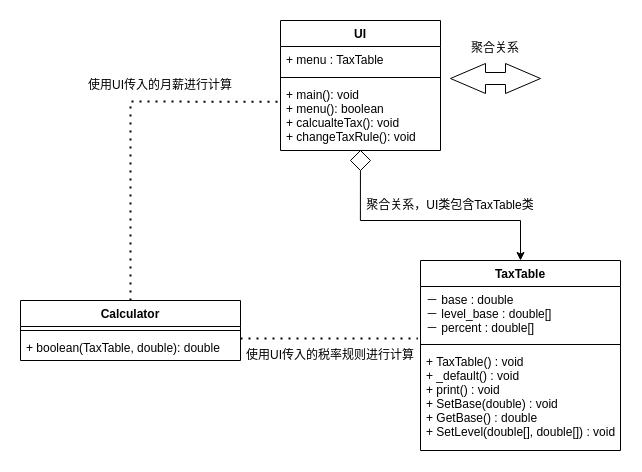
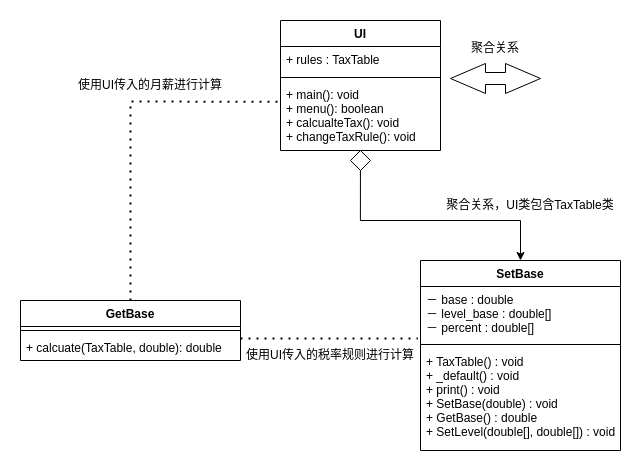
  <mxCell id="0" />
  <mxCell id="1" parent="0" />
- <mxCell id="2" value="Calculator" style="swimlane;fontStyle=1;align=center;verticalAlign=top;childLayout=stackLayout;horizontal=1;startSize=26;horizontalStack=0;resizeParent=1;resizeParentMax=0;resizeLast=0;collapsible=1;marginBottom=0;fillColor=none;" parent="1" vertex="1"><mxGeometry x="20" y="300" width="220" height="60" as="geometry" /></mxCell>
+ <mxCell id="2" value="GetBase" style="swimlane;fontStyle=1;align=center;verticalAlign=top;childLayout=stackLayout;horizontal=1;startSize=26;horizontalStack=0;resizeParent=1;resizeParentMax=0;resizeLast=0;collapsible=1;marginBottom=0;fillColor=none;" parent="1" vertex="1"><mxGeometry x="20" y="300" width="220" height="60" as="geometry" /></mxCell>
  <mxCell id="3" value="" style="line;strokeWidth=1;fillColor=none;align=left;verticalAlign=middle;spacingTop=-1;spacingLeft=3;spacingRight=3;rotatable=0;labelPosition=right;points=[];portConstraint=eastwest;" parent="2" vertex="1"><mxGeometry y="26" width="220" height="8" as="geometry" /></mxCell>
- <mxCell id="4" value="+ boolean(TaxTable, double): double" style="text;strokeColor=none;fillColor=none;align=left;verticalAlign=top;spacingLeft=4;spacingRight=4;overflow=hidden;rotatable=0;points=[[0,0.5],[1,0.5]];portConstraint=eastwest;" parent="2" vertex="1"><mxGeometry y="34" width="220" height="26" as="geometry" /></mxCell>
+ <mxCell id="4" value="+ calcuate(TaxTable, double): double" style="text;strokeColor=none;fillColor=none;align=left;verticalAlign=top;spacingLeft=4;spacingRight=4;overflow=hidden;rotatable=0;points=[[0,0.5],[1,0.5]];portConstraint=eastwest;" parent="2" vertex="1"><mxGeometry y="34" width="220" height="26" as="geometry" /></mxCell>
  <mxCell id="5" style="edgeStyle=orthogonalEdgeStyle;rounded=0;orthogonalLoop=1;jettySize=auto;html=1;entryX=0.5;entryY=0;entryDx=0;entryDy=0;exitX=0.497;exitY=0.995;exitDx=0;exitDy=0;exitPerimeter=0;startArrow=none;" parent="1" source="17" target="10" edge="1"><mxGeometry relative="1" as="geometry"><mxPoint x="360" y="190" as="sourcePoint" /><Array as="points"><mxPoint x="360" y="220" /><mxPoint x="520" y="220" /></Array></mxGeometry></mxCell>
  <mxCell id="6" value="UI" style="swimlane;fontStyle=1;align=center;verticalAlign=top;childLayout=stackLayout;horizontal=1;startSize=26;horizontalStack=0;resizeParent=1;resizeParentMax=0;resizeLast=0;collapsible=1;marginBottom=0;fillColor=none;" parent="1" vertex="1"><mxGeometry x="280" y="20" width="160" height="130" as="geometry"><mxRectangle x="320" y="160" width="40" height="26" as="alternateBounds" /></mxGeometry></mxCell>
- <mxCell id="7" value="+ menu : TaxTable" style="text;strokeColor=none;fillColor=none;align=left;verticalAlign=top;spacingLeft=4;spacingRight=4;overflow=hidden;rotatable=0;points=[[0,0.5],[1,0.5]];portConstraint=eastwest;" parent="6" vertex="1"><mxGeometry y="26" width="160" height="27" as="geometry" /></mxCell>
+ <mxCell id="7" value="+ rules : TaxTable" style="text;strokeColor=none;fillColor=none;align=left;verticalAlign=top;spacingLeft=4;spacingRight=4;overflow=hidden;rotatable=0;points=[[0,0.5],[1,0.5]];portConstraint=eastwest;" parent="6" vertex="1"><mxGeometry y="26" width="160" height="27" as="geometry" /></mxCell>
  <mxCell id="8" value="" style="line;strokeWidth=1;fillColor=none;align=left;verticalAlign=middle;spacingTop=-1;spacingLeft=3;spacingRight=3;rotatable=0;labelPosition=right;points=[];portConstraint=eastwest;" parent="6" vertex="1"><mxGeometry y="53" width="160" height="8" as="geometry" /></mxCell>
  <mxCell id="9" value="+ main(): void&#10;+ menu(): boolean&#10;+ calcualteTax(): void&#10;+ changeTaxRule(): void" style="text;strokeColor=none;fillColor=none;align=left;verticalAlign=top;spacingLeft=4;spacingRight=4;overflow=hidden;rotatable=0;points=[[0,0.5],[1,0.5]];portConstraint=eastwest;" parent="6" vertex="1"><mxGeometry y="61" width="160" height="69" as="geometry" /></mxCell>
- <mxCell id="10" value="TaxTable" style="swimlane;fontStyle=1;align=center;verticalAlign=top;childLayout=stackLayout;horizontal=1;startSize=26;horizontalStack=0;resizeParent=1;resizeParentMax=0;resizeLast=0;collapsible=1;marginBottom=0;fillColor=none;" parent="1" vertex="1"><mxGeometry x="420" y="260" width="200" height="190" as="geometry" /></mxCell>
+ <mxCell id="10" value="SetBase" style="swimlane;fontStyle=1;align=center;verticalAlign=top;childLayout=stackLayout;horizontal=1;startSize=26;horizontalStack=0;resizeParent=1;resizeParentMax=0;resizeLast=0;collapsible=1;marginBottom=0;fillColor=none;" parent="1" vertex="1"><mxGeometry x="420" y="260" width="200" height="190" as="geometry" /></mxCell>
  <mxCell id="11" value="－ base : double&#10;－ level_base : double[]&#10;－ percent : double[]" style="text;strokeColor=none;fillColor=none;align=left;verticalAlign=top;spacingLeft=4;spacingRight=4;overflow=hidden;rotatable=0;points=[[0,0.5],[1,0.5]];portConstraint=eastwest;" parent="10" vertex="1"><mxGeometry y="26" width="200" height="54" as="geometry" /></mxCell>
  <mxCell id="12" value="" style="line;strokeWidth=1;fillColor=none;align=left;verticalAlign=middle;spacingTop=-1;spacingLeft=3;spacingRight=3;rotatable=0;labelPosition=right;points=[];portConstraint=eastwest;" parent="10" vertex="1"><mxGeometry y="80" width="200" height="8" as="geometry" /></mxCell>
  <mxCell id="13" value="+ TaxTable() : void&#10;+ _default() : void&#10;+ print() : void&#10;+ SetBase(double) : void&#10;+ GetBase() : double&#10;+ SetLevel(double[], double[]) : void" style="text;strokeColor=none;fillColor=none;align=left;verticalAlign=top;spacingLeft=4;spacingRight=4;overflow=hidden;rotatable=0;points=[[0,0.5],[1,0.5]];portConstraint=eastwest;" parent="10" vertex="1"><mxGeometry y="88" width="200" height="102" as="geometry" /></mxCell>
  <mxCell id="14" value="" style="endArrow=none;dashed=1;html=1;dashPattern=1 3;strokeWidth=2;rounded=0;exitX=0.5;exitY=0;exitDx=0;exitDy=0;entryX=0.006;entryY=0.295;entryDx=0;entryDy=0;entryPerimeter=0;" parent="1" source="2" target="9" edge="1"><mxGeometry width="50" height="50" relative="1" as="geometry"><mxPoint x="300" y="210" as="sourcePoint" /><mxPoint x="350" y="160" as="targetPoint" /><Array as="points"><mxPoint x="130" y="101" /></Array></mxGeometry></mxCell>
  <mxCell id="15" value="" style="endArrow=none;dashed=1;html=1;dashPattern=1 3;strokeWidth=2;rounded=0;entryX=-0.013;entryY=0.961;entryDx=0;entryDy=0;entryPerimeter=0;" parent="1" target="11" edge="1"><mxGeometry width="50" height="50" relative="1" as="geometry"><mxPoint x="240" y="338" as="sourcePoint" /><mxPoint x="290" y="290" as="targetPoint" /></mxGeometry></mxCell>
  <mxCell id="16" value="" style="html=1;shadow=0;dashed=0;align=center;verticalAlign=middle;shape=mxgraph.arrows2.twoWayArrow;dy=0.6;dx=35;" vertex="1" parent="1"><mxGeometry x="450" y="63" width="90" height="30" as="geometry" /></mxCell>
  <mxCell id="17" value="" style="rhombus;whiteSpace=wrap;html=1;" vertex="1" parent="1"><mxGeometry x="350" y="150" width="20" height="20" as="geometry" /></mxCell>
  <mxCell id="18" value="" style="edgeStyle=orthogonalEdgeStyle;rounded=0;orthogonalLoop=1;jettySize=auto;html=1;entryX=0.5;entryY=0;entryDx=0;entryDy=0;exitX=0.497;exitY=0.995;exitDx=0;exitDy=0;exitPerimeter=0;endArrow=none;" edge="1" parent="1" source="9" target="17"><mxGeometry relative="1" as="geometry"><mxPoint x="359.52" y="149.655" as="sourcePoint" /><Array as="points" /><mxPoint x="505" y="260" as="targetPoint" /></mxGeometry></mxCell>
  <mxCell id="19" value="聚合关系" style="text;html=1;strokeColor=none;fillColor=none;align=center;verticalAlign=middle;whiteSpace=wrap;rounded=0;" vertex="1" parent="1"><mxGeometry x="465" y="33" width="60" height="30" as="geometry" /></mxCell>
- <mxCell id="20" value="使用UI传入的月薪进行计算" style="text;html=1;strokeColor=none;fillColor=none;align=center;verticalAlign=middle;whiteSpace=wrap;rounded=0;" vertex="1" parent="1"><mxGeometry x="60" y="70" width="200" height="30" as="geometry" /></mxCell>
+ <mxCell id="20" value="使用UI传入的月薪进行计算" style="text;html=1;strokeColor=none;fillColor=none;align=center;verticalAlign=middle;whiteSpace=wrap;rounded=0;" vertex="1" parent="1"><mxGeometry x="50" y="70" width="200" height="30" as="geometry" /></mxCell>
  <mxCell id="21" value="使用UI传入的税率规则进行计算" style="text;html=1;strokeColor=none;fillColor=none;align=center;verticalAlign=middle;whiteSpace=wrap;rounded=0;" vertex="1" parent="1"><mxGeometry x="230" y="340" width="200" height="30" as="geometry" /></mxCell>
- <mxCell id="22" value="聚合关系，UI类包含TaxTable类" style="text;html=1;strokeColor=none;fillColor=none;align=center;verticalAlign=middle;whiteSpace=wrap;rounded=0;" vertex="1" parent="1"><mxGeometry x="360" y="190" width="180" height="30" as="geometry" /></mxCell>
+ <mxCell id="22" value="聚合关系，UI类包含TaxTable类" style="text;html=1;strokeColor=none;fillColor=none;align=center;verticalAlign=middle;whiteSpace=wrap;rounded=0;" vertex="1" parent="1"><mxGeometry x="440" y="190" width="180" height="30" as="geometry" /></mxCell>
